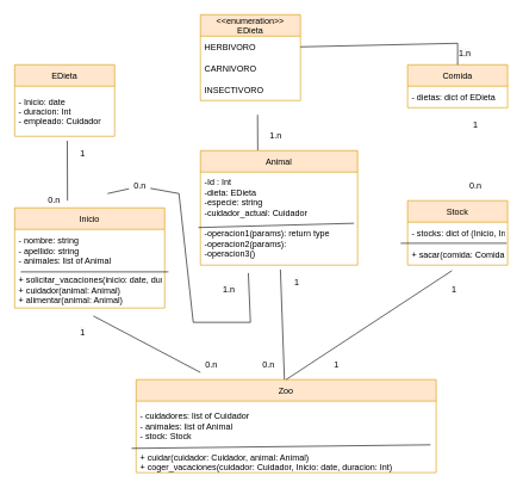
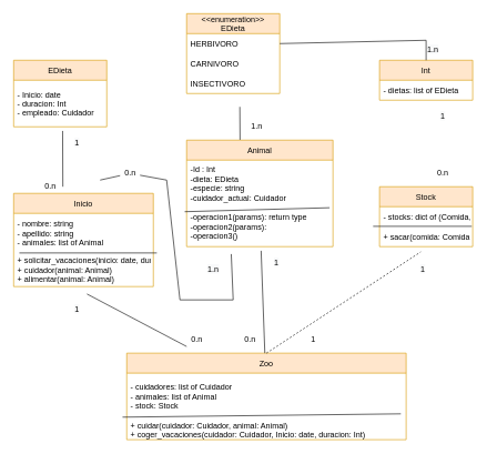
  <mxCell id="0" />
  <mxCell id="1" parent="0" />
  <mxCell id="2" value="&lt;&lt;enumeration&gt;&gt;&#10;EDieta" style="swimlane;fontStyle=0;childLayout=stackLayout;horizontal=1;startSize=30;horizontalStack=0;resizeParent=1;resizeParentMax=0;resizeLast=0;collapsible=1;marginBottom=0;fillColor=#ffe6cc;strokeColor=#d79b00;" vertex="1" parent="1"><mxGeometry x="280" y="20" width="140" height="120" as="geometry"><mxRectangle x="1160" y="180" width="130" height="30" as="alternateBounds" /></mxGeometry></mxCell>
  <mxCell id="3" value="HERBIVORO" style="text;strokeColor=none;fillColor=none;align=left;verticalAlign=middle;spacingLeft=4;spacingRight=4;overflow=hidden;points=[[0,0.5],[1,0.5]];portConstraint=eastwest;rotatable=0;" vertex="1" parent="2"><mxGeometry y="30" width="140" height="30" as="geometry" /></mxCell>
  <mxCell id="4" value="CARNIVORO" style="text;strokeColor=none;fillColor=none;align=left;verticalAlign=middle;spacingLeft=4;spacingRight=4;overflow=hidden;points=[[0,0.5],[1,0.5]];portConstraint=eastwest;rotatable=0;" vertex="1" parent="2"><mxGeometry y="60" width="140" height="30" as="geometry" /></mxCell>
  <mxCell id="5" value="INSECTIVORO" style="text;strokeColor=none;fillColor=none;align=left;verticalAlign=middle;spacingLeft=4;spacingRight=4;overflow=hidden;points=[[0,0.5],[1,0.5]];portConstraint=eastwest;rotatable=0;" vertex="1" parent="2"><mxGeometry y="90" width="140" height="30" as="geometry" /></mxCell>
  <mxCell id="6" value="Animal" style="swimlane;fontStyle=0;childLayout=stackLayout;horizontal=1;startSize=30;horizontalStack=0;resizeParent=1;resizeParentMax=0;resizeLast=0;collapsible=1;marginBottom=0;fillColor=#ffe6cc;strokeColor=#d79b00;" vertex="1" parent="1"><mxGeometry x="280" y="210" width="220" height="160" as="geometry" /></mxCell>
  <mxCell id="7" value="-Id : Int&#10;-dieta: EDieta&#10;-especie: string&#10;-cuidador_actual: Cuidador" style="text;strokeColor=none;fillColor=none;align=left;verticalAlign=middle;spacingLeft=4;spacingRight=4;overflow=hidden;points=[[0,0.5],[1,0.5]];portConstraint=eastwest;rotatable=0;" vertex="1" parent="6"><mxGeometry y="30" width="220" height="70" as="geometry" /></mxCell>
  <mxCell id="8" value="-operacion1(params): return type&#10;-operacion2(params):&#10;-operacion3()" style="text;strokeColor=none;fillColor=none;align=left;verticalAlign=middle;spacingLeft=4;spacingRight=4;overflow=hidden;points=[[0,0.5],[1,0.5]];portConstraint=eastwest;rotatable=0;" vertex="1" parent="6"><mxGeometry y="100" width="220" height="60" as="geometry" /></mxCell>
  <mxCell id="9" value="" style="endArrow=none;html=1;exitX=-0.013;exitY=0.125;exitDx=0;exitDy=0;exitPerimeter=0;entryX=0.977;entryY=0.026;entryDx=0;entryDy=0;entryPerimeter=0;" edge="1" parent="6" source="8" target="8"><mxGeometry width="50" height="50" relative="1" as="geometry"><mxPoint x="-100" y="50" as="sourcePoint" /><mxPoint x="-50" as="targetPoint" /></mxGeometry></mxCell>
  <mxCell id="10" value="Inicio" style="swimlane;fontStyle=0;childLayout=stackLayout;horizontal=1;startSize=30;horizontalStack=0;resizeParent=1;resizeParentMax=0;resizeLast=0;collapsible=1;marginBottom=0;fillColor=#ffe6cc;strokeColor=#d79b00;" vertex="1" parent="1"><mxGeometry x="20" y="290" width="210" height="140" as="geometry" /></mxCell>
  <mxCell id="11" value="- nombre: string&#10;- apellido: string&#10;- animales: list of Animal" style="text;strokeColor=none;fillColor=none;align=left;verticalAlign=middle;spacingLeft=4;spacingRight=4;overflow=hidden;points=[[0,0.5],[1,0.5]];portConstraint=eastwest;rotatable=0;" vertex="1" parent="10"><mxGeometry y="30" width="210" height="60" as="geometry" /></mxCell>
  <mxCell id="12" value="+ solicitar_vacaciones(inicio: date, duracion: Int)&#10;+ cuidador(animal: Animal)&#10;+ alimentar(animal: Animal)" style="text;strokeColor=none;fillColor=none;align=left;verticalAlign=middle;spacingLeft=4;spacingRight=4;overflow=hidden;points=[[0,0.5],[1,0.5]];portConstraint=eastwest;rotatable=0;" vertex="1" parent="10"><mxGeometry y="90" width="210" height="50" as="geometry" /></mxCell>
  <mxCell id="13" value="" style="endArrow=none;html=1;exitX=0.041;exitY=-0.01;exitDx=0;exitDy=0;exitPerimeter=0;entryX=1.025;entryY=-0.01;entryDx=0;entryDy=0;entryPerimeter=0;" edge="1" parent="10" source="12" target="12"><mxGeometry width="50" height="50" relative="1" as="geometry"><mxPoint x="460" y="140" as="sourcePoint" /><mxPoint x="510" y="90" as="targetPoint" /></mxGeometry></mxCell>
  <mxCell id="14" value="EDieta" style="swimlane;fontStyle=0;childLayout=stackLayout;horizontal=1;startSize=30;horizontalStack=0;resizeParent=1;resizeParentMax=0;resizeLast=0;collapsible=1;marginBottom=0;fillColor=#ffe6cc;strokeColor=#d79b00;" vertex="1" parent="1"><mxGeometry x="20" y="90" width="140" height="100" as="geometry" /></mxCell>
  <mxCell id="15" value="- Inicio: date&#10;- duracion: Int&#10;- empleado: Cuidador" style="text;strokeColor=none;fillColor=none;align=left;verticalAlign=middle;spacingLeft=4;spacingRight=4;overflow=hidden;points=[[0,0.5],[1,0.5]];portConstraint=eastwest;rotatable=0;" vertex="1" parent="14"><mxGeometry y="30" width="140" height="70" as="geometry" /></mxCell>
- <mxCell id="16" value="Comida" style="swimlane;fontStyle=0;childLayout=stackLayout;horizontal=1;startSize=30;horizontalStack=0;resizeParent=1;resizeParentMax=0;resizeLast=0;collapsible=1;marginBottom=0;fillColor=#ffe6cc;strokeColor=#d79b00;" vertex="1" parent="1"><mxGeometry x="570" y="90" width="140" height="60" as="geometry" /></mxCell>
- <mxCell id="17" value="- dietas: dict of EDieta" style="text;strokeColor=none;fillColor=none;align=left;verticalAlign=middle;spacingLeft=4;spacingRight=4;overflow=hidden;points=[[0,0.5],[1,0.5]];portConstraint=eastwest;rotatable=0;" vertex="1" parent="16"><mxGeometry y="30" width="140" height="30" as="geometry" /></mxCell>
+ <mxCell id="16" value="Int" style="swimlane;fontStyle=0;childLayout=stackLayout;horizontal=1;startSize=30;horizontalStack=0;resizeParent=1;resizeParentMax=0;resizeLast=0;collapsible=1;marginBottom=0;fillColor=#ffe6cc;strokeColor=#d79b00;" vertex="1" parent="1"><mxGeometry x="570" y="90" width="140" height="60" as="geometry" /></mxCell>
+ <mxCell id="17" value="- dietas: list of EDieta" style="text;strokeColor=none;fillColor=none;align=left;verticalAlign=middle;spacingLeft=4;spacingRight=4;overflow=hidden;points=[[0,0.5],[1,0.5]];portConstraint=eastwest;rotatable=0;" vertex="1" parent="16"><mxGeometry y="30" width="140" height="30" as="geometry" /></mxCell>
  <mxCell id="18" value="Stock" style="swimlane;fontStyle=0;childLayout=stackLayout;horizontal=1;startSize=30;horizontalStack=0;resizeParent=1;resizeParentMax=0;resizeLast=0;collapsible=1;marginBottom=0;fillColor=#ffe6cc;strokeColor=#d79b00;" vertex="1" parent="1"><mxGeometry x="570" y="280" width="140" height="90" as="geometry" /></mxCell>
- <mxCell id="19" value="- stocks: dict of (Inicio, Int)" style="text;strokeColor=none;fillColor=none;align=left;verticalAlign=middle;spacingLeft=4;spacingRight=4;overflow=hidden;points=[[0,0.5],[1,0.5]];portConstraint=eastwest;rotatable=0;" vertex="1" parent="18"><mxGeometry y="30" width="140" height="30" as="geometry" /></mxCell>
+ <mxCell id="19" value="- stocks: dict of (Comida, Int)" style="text;strokeColor=none;fillColor=none;align=left;verticalAlign=middle;spacingLeft=4;spacingRight=4;overflow=hidden;points=[[0,0.5],[1,0.5]];portConstraint=eastwest;rotatable=0;" vertex="1" parent="18"><mxGeometry y="30" width="140" height="30" as="geometry" /></mxCell>
  <mxCell id="20" value="+ sacar(comida: Comida, params: Int)" style="text;strokeColor=none;fillColor=none;align=left;verticalAlign=middle;spacingLeft=4;spacingRight=4;overflow=hidden;points=[[0,0.5],[1,0.5]];portConstraint=eastwest;rotatable=0;" vertex="1" parent="18"><mxGeometry y="60" width="140" height="30" as="geometry" /></mxCell>
  <mxCell id="21" value="" style="endArrow=none;html=1;entryX=-0.069;entryY=-0.017;entryDx=0;entryDy=0;entryPerimeter=0;exitX=0.99;exitY=-0.017;exitDx=0;exitDy=0;exitPerimeter=0;" edge="1" parent="18" source="20" target="20"><mxGeometry width="50" height="50" relative="1" as="geometry"><mxPoint x="-160" y="180" as="sourcePoint" /><mxPoint x="-40" y="240" as="targetPoint" /></mxGeometry></mxCell>
  <mxCell id="22" value="Zoo" style="swimlane;fontStyle=0;childLayout=stackLayout;horizontal=1;startSize=30;horizontalStack=0;resizeParent=1;resizeParentMax=0;resizeLast=0;collapsible=1;marginBottom=0;fillColor=#ffe6cc;strokeColor=#d79b00;" vertex="1" parent="1"><mxGeometry x="190" y="530" width="420" height="130" as="geometry" /></mxCell>
  <mxCell id="23" value="- cuidadores: list of Cuidador&#10;- animales: list of Animal&#10;- stock: Stock" style="text;strokeColor=none;fillColor=none;align=left;verticalAlign=middle;spacingLeft=4;spacingRight=4;overflow=hidden;points=[[0,0.5],[1,0.5]];portConstraint=eastwest;rotatable=0;" vertex="1" parent="22"><mxGeometry y="30" width="420" height="70" as="geometry" /></mxCell>
  <mxCell id="24" value="+ cuidar(cuidador: Cuidador, animal: Animal)&#10;+ coger_vacaciones(cuidador: Cuidador, Inicio: date, duracion: Int)" style="text;strokeColor=none;fillColor=none;align=left;verticalAlign=middle;spacingLeft=4;spacingRight=4;overflow=hidden;points=[[0,0.5],[1,0.5]];portConstraint=eastwest;rotatable=0;" vertex="1" parent="22"><mxGeometry y="100" width="420" height="30" as="geometry" /></mxCell>
  <mxCell id="25" value="" style="endArrow=none;html=1;exitX=-0.015;exitY=0.945;exitDx=0;exitDy=0;exitPerimeter=0;entryX=0.981;entryY=-0.294;entryDx=0;entryDy=0;entryPerimeter=0;" edge="1" parent="22" source="23" target="24"><mxGeometry width="50" height="50" relative="1" as="geometry"><mxPoint x="290" y="40" as="sourcePoint" /><mxPoint x="340" y="-10" as="targetPoint" /></mxGeometry></mxCell>
  <mxCell id="26" value="1" style="text;html=1;resizable=0;autosize=1;align=center;verticalAlign=middle;points=[];fillColor=none;strokeColor=none;rounded=0;" vertex="1" parent="1"><mxGeometry x="460" y="500" width="20" height="20" as="geometry" /></mxCell>
- <mxCell id="27" value="" style="endArrow=none;html=1;exitX=0.5;exitY=0;exitDx=0;exitDy=0;entryX=0.443;entryY=1.261;entryDx=0;entryDy=0;entryPerimeter=0;" edge="1" parent="1" source="22" target="20"><mxGeometry width="50" height="50" relative="1" as="geometry"><mxPoint x="480" y="570" as="sourcePoint" /><mxPoint x="530" y="520" as="targetPoint" /></mxGeometry></mxCell>
+ <mxCell id="27" value="" style="endArrow=none;html=1;exitX=0.5;exitY=0;exitDx=0;exitDy=0;entryX=0.443;entryY=1.261;entryDx=0;entryDy=0;entryPerimeter=0;dashed=1;" edge="1" parent="1" source="22" target="20"><mxGeometry width="50" height="50" relative="1" as="geometry"><mxPoint x="480" y="570" as="sourcePoint" /><mxPoint x="530" y="520" as="targetPoint" /></mxGeometry></mxCell>
  <mxCell id="28" value="&lt;span style=&quot;color: rgb(0, 0, 0); font-family: helvetica; font-size: 12px; font-style: normal; font-weight: 400; letter-spacing: normal; text-align: center; text-indent: 0px; text-transform: none; word-spacing: 0px; background-color: rgb(248, 249, 250); display: inline; float: none;&quot;&gt;1&lt;/span&gt;" style="text;whiteSpace=wrap;html=1;" vertex="1" parent="1"><mxGeometry x="630" y="390" width="30" height="30" as="geometry" /></mxCell>
  <mxCell id="29" value="&lt;span style=&quot;color: rgb(0, 0, 0); font-family: helvetica; font-size: 12px; font-style: normal; font-weight: 400; letter-spacing: normal; text-align: center; text-indent: 0px; text-transform: none; word-spacing: 0px; background-color: rgb(248, 249, 250); display: inline; float: none;&quot;&gt;1&lt;/span&gt;" style="text;whiteSpace=wrap;html=1;" vertex="1" parent="1"><mxGeometry x="660" y="160" width="30" height="30" as="geometry" /></mxCell>
  <mxCell id="30" value="" style="endArrow=none;html=1;entryX=0.509;entryY=1.103;entryDx=0;entryDy=0;entryPerimeter=0;" edge="1" parent="1" source="22" target="8"><mxGeometry width="50" height="50" relative="1" as="geometry"><mxPoint x="480" y="570" as="sourcePoint" /><mxPoint x="530" y="520" as="targetPoint" /></mxGeometry></mxCell>
  <mxCell id="31" value="" style="endArrow=none;html=1;exitX=0.525;exitY=1.223;exitDx=0;exitDy=0;exitPerimeter=0;" edge="1" parent="1" source="12"><mxGeometry width="50" height="50" relative="1" as="geometry"><mxPoint x="480" y="570" as="sourcePoint" /><mxPoint x="280" y="520" as="targetPoint" /></mxGeometry></mxCell>
  <mxCell id="32" value="" style="endArrow=none;html=1;exitX=0.526;exitY=1.088;exitDx=0;exitDy=0;exitPerimeter=0;" edge="1" parent="1" source="15"><mxGeometry width="50" height="50" relative="1" as="geometry"><mxPoint x="480" y="570" as="sourcePoint" /><mxPoint x="94" y="280" as="targetPoint" /></mxGeometry></mxCell>
  <mxCell id="33" value="" style="endArrow=none;html=1;startArrow=none;" edge="1" parent="1" source="45"><mxGeometry width="50" height="50" relative="1" as="geometry"><mxPoint x="150" y="270" as="sourcePoint" /><mxPoint x="250" y="270" as="targetPoint" /></mxGeometry></mxCell>
  <mxCell id="34" value="" style="endArrow=none;html=1;" edge="1" parent="1"><mxGeometry width="50" height="50" relative="1" as="geometry"><mxPoint x="250" y="270" as="sourcePoint" /><mxPoint x="270" y="450" as="targetPoint" /></mxGeometry></mxCell>
  <mxCell id="35" value="" style="endArrow=none;html=1;" edge="1" parent="1"><mxGeometry width="50" height="50" relative="1" as="geometry"><mxPoint x="270" y="450" as="sourcePoint" /><mxPoint x="350" y="450" as="targetPoint" /></mxGeometry></mxCell>
  <mxCell id="36" value="" style="endArrow=none;html=1;entryX=0.305;entryY=1.186;entryDx=0;entryDy=0;entryPerimeter=0;" edge="1" parent="1" target="8"><mxGeometry width="50" height="50" relative="1" as="geometry"><mxPoint x="350" y="450" as="sourcePoint" /><mxPoint x="530" y="520" as="targetPoint" /></mxGeometry></mxCell>
  <mxCell id="37" value="" style="endArrow=none;html=1;entryX=0.365;entryY=-0.003;entryDx=0;entryDy=0;entryPerimeter=0;" edge="1" parent="1" target="6"><mxGeometry width="50" height="50" relative="1" as="geometry"><mxPoint x="360" y="160" as="sourcePoint" /><mxPoint x="530" y="520" as="targetPoint" /></mxGeometry></mxCell>
  <mxCell id="38" value="" style="endArrow=none;html=1;exitX=1;exitY=0.5;exitDx=0;exitDy=0;" edge="1" parent="1" source="3"><mxGeometry width="50" height="50" relative="1" as="geometry"><mxPoint x="480" y="570" as="sourcePoint" /><mxPoint x="640" y="60" as="targetPoint" /></mxGeometry></mxCell>
  <mxCell id="39" value="" style="endArrow=none;html=1;entryX=0.5;entryY=0;entryDx=0;entryDy=0;" edge="1" parent="1" target="16"><mxGeometry width="50" height="50" relative="1" as="geometry"><mxPoint x="640" y="60" as="sourcePoint" /><mxPoint x="530" y="520" as="targetPoint" /></mxGeometry></mxCell>
  <mxCell id="40" value="&lt;span style=&quot;color: rgb(0, 0, 0); font-family: helvetica; font-size: 12px; font-style: normal; font-weight: 400; letter-spacing: normal; text-align: center; text-indent: 0px; text-transform: none; word-spacing: 0px; background-color: rgb(248, 249, 250); display: inline; float: none;&quot;&gt;1&lt;/span&gt;" style="text;whiteSpace=wrap;html=1;" vertex="1" parent="1"><mxGeometry x="410" y="380" width="30" height="30" as="geometry" /></mxCell>
  <mxCell id="41" value="&lt;span style=&quot;color: rgb(0, 0, 0); font-family: helvetica; font-size: 12px; font-style: normal; font-weight: 400; letter-spacing: normal; text-align: center; text-indent: 0px; text-transform: none; word-spacing: 0px; background-color: rgb(248, 249, 250); display: inline; float: none;&quot;&gt;1&lt;/span&gt;" style="text;whiteSpace=wrap;html=1;" vertex="1" parent="1"><mxGeometry x="110" y="200" width="30" height="30" as="geometry" /></mxCell>
  <mxCell id="42" value="&lt;span style=&quot;color: rgb(0, 0, 0); font-family: helvetica; font-size: 12px; font-style: normal; font-weight: 400; letter-spacing: normal; text-align: center; text-indent: 0px; text-transform: none; word-spacing: 0px; background-color: rgb(248, 249, 250); display: inline; float: none;&quot;&gt;1&lt;/span&gt;" style="text;whiteSpace=wrap;html=1;" vertex="1" parent="1"><mxGeometry x="110" y="450" width="30" height="30" as="geometry" /></mxCell>
  <mxCell id="43" value="0.n" style="text;html=1;resizable=0;autosize=1;align=center;verticalAlign=middle;points=[];fillColor=none;strokeColor=none;rounded=0;" vertex="1" parent="1"><mxGeometry x="280" y="500" width="30" height="20" as="geometry" /></mxCell>
  <mxCell id="44" value="0.n" style="text;html=1;resizable=0;autosize=1;align=center;verticalAlign=middle;points=[];fillColor=none;strokeColor=none;rounded=0;" vertex="1" parent="1"><mxGeometry x="60" y="270" width="30" height="20" as="geometry" /></mxCell>
  <mxCell id="45" value="0.n" style="text;html=1;resizable=0;autosize=1;align=center;verticalAlign=middle;points=[];fillColor=none;strokeColor=none;rounded=0;" vertex="1" parent="1"><mxGeometry x="180" y="250" width="30" height="20" as="geometry" /></mxCell>
  <mxCell id="46" value="" style="endArrow=none;html=1;" edge="1" parent="1" target="45"><mxGeometry width="50" height="50" relative="1" as="geometry"><mxPoint x="150" y="270" as="sourcePoint" /><mxPoint x="250" y="270" as="targetPoint" /></mxGeometry></mxCell>
  <mxCell id="47" value="0.n" style="text;html=1;resizable=0;autosize=1;align=center;verticalAlign=middle;points=[];fillColor=none;strokeColor=none;rounded=0;" vertex="1" parent="1"><mxGeometry x="650" y="250" width="30" height="20" as="geometry" /></mxCell>
  <mxCell id="48" value="0.n" style="text;html=1;resizable=0;autosize=1;align=center;verticalAlign=middle;points=[];fillColor=none;strokeColor=none;rounded=0;" vertex="1" parent="1"><mxGeometry x="360" y="500" width="30" height="20" as="geometry" /></mxCell>
  <mxCell id="49" value="1.n" style="text;html=1;resizable=0;autosize=1;align=center;verticalAlign=middle;points=[];fillColor=none;strokeColor=none;rounded=0;" vertex="1" parent="1"><mxGeometry x="370" y="180" width="30" height="20" as="geometry" /></mxCell>
  <mxCell id="50" value="&lt;span style=&quot;color: rgb(0, 0, 0); font-family: helvetica; font-size: 12px; font-style: normal; font-weight: 400; letter-spacing: normal; text-align: center; text-indent: 0px; text-transform: none; word-spacing: 0px; background-color: rgb(248, 249, 250); display: inline; float: none;&quot;&gt;1.n&lt;/span&gt;" style="text;whiteSpace=wrap;html=1;" vertex="1" parent="1"><mxGeometry x="640" y="60" width="40" height="30" as="geometry" /></mxCell>
  <mxCell id="51" value="&lt;span style=&quot;color: rgb(0, 0, 0); font-family: helvetica; font-size: 12px; font-style: normal; font-weight: 400; letter-spacing: normal; text-align: center; text-indent: 0px; text-transform: none; word-spacing: 0px; background-color: rgb(248, 249, 250); display: inline; float: none;&quot;&gt;1.n&lt;/span&gt;" style="text;whiteSpace=wrap;html=1;" vertex="1" parent="1"><mxGeometry x="310" y="390" width="40" height="30" as="geometry" /></mxCell>
